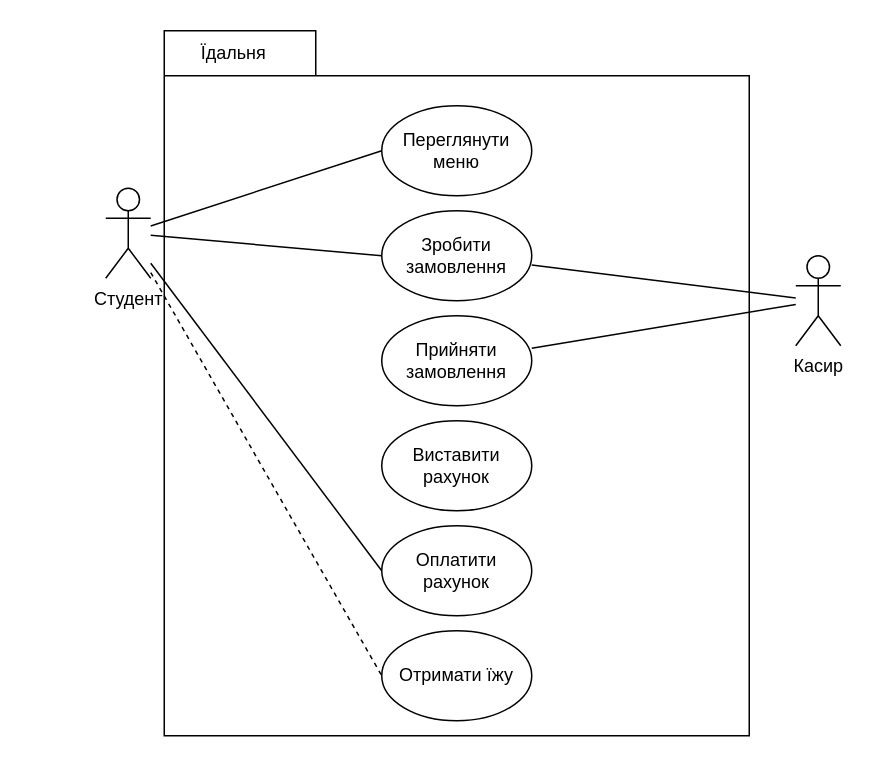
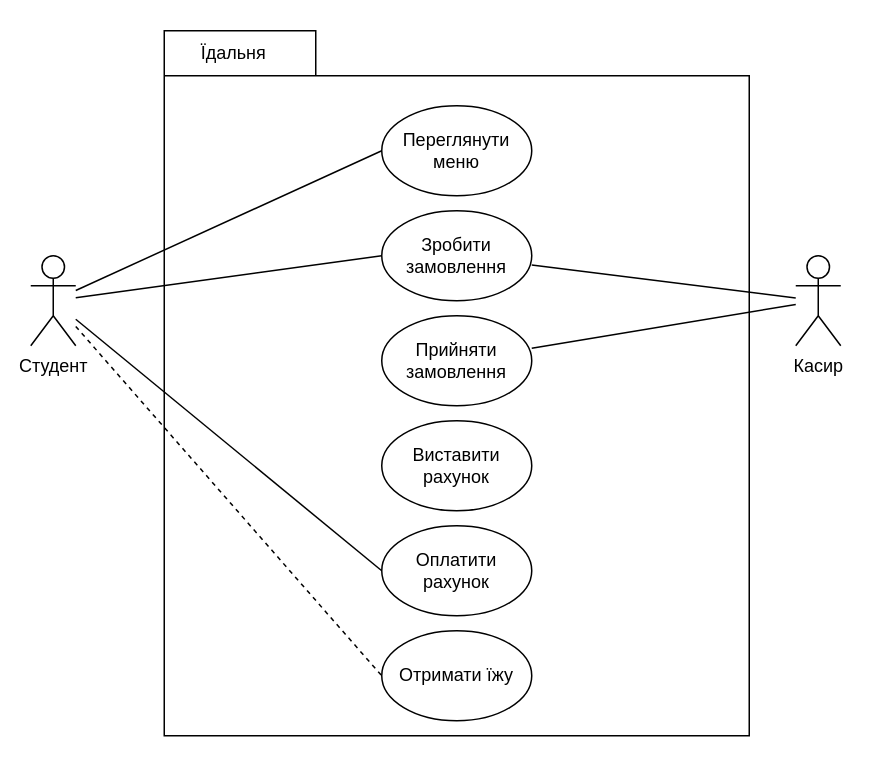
  <mxCell id="0" />
  <mxCell id="1" parent="0" />
  <mxCell id="2" value="" style="shape=folder;fontStyle=1;spacingTop=10;tabWidth=101;tabHeight=30;tabPosition=left;html=1;whiteSpace=wrap;" vertex="1" parent="1"><mxGeometry x="109" y="20" width="390" height="470" as="geometry" /></mxCell>
  <mxCell id="3" value="Їдальня" style="text;html=1;align=center;verticalAlign=middle;resizable=0;points=[];autosize=1;strokeColor=none;fillColor=none;" vertex="1" parent="1"><mxGeometry x="120" y="20" width="70" height="30" as="geometry" /></mxCell>
- <mxCell id="4" value="Студент" style="shape=umlActor;verticalLabelPosition=bottom;verticalAlign=top;html=1;" vertex="1" parent="1"><mxGeometry x="70" y="125" width="30" height="60" as="geometry" /></mxCell>
+ <mxCell id="4" value="Студент" style="shape=umlActor;verticalLabelPosition=bottom;verticalAlign=top;html=1;" vertex="1" parent="1"><mxGeometry x="20" y="170" width="30" height="60" as="geometry" /></mxCell>
  <mxCell id="5" style="rounded=0;orthogonalLoop=1;jettySize=auto;html=1;endArrow=none;endFill=0;" edge="1" parent="1" source="6" target="9"><mxGeometry relative="1" as="geometry" /></mxCell>
  <mxCell id="6" value="Касир" style="shape=umlActor;verticalLabelPosition=bottom;verticalAlign=top;html=1;" vertex="1" parent="1"><mxGeometry x="530" y="170" width="30" height="60" as="geometry" /></mxCell>
  <mxCell id="7" value="Переглянути меню" style="strokeWidth=1;html=1;shape=mxgraph.flowchart.start_1;whiteSpace=wrap;" vertex="1" parent="1"><mxGeometry x="254" y="70" width="100" height="60" as="geometry" /></mxCell>
  <mxCell id="8" value="Зробити замовлення" style="strokeWidth=1;html=1;shape=mxgraph.flowchart.start_1;whiteSpace=wrap;" vertex="1" parent="1"><mxGeometry x="254" y="140" width="100" height="60" as="geometry" /></mxCell>
  <mxCell id="9" value="Прийняти замовлення" style="strokeWidth=1;html=1;shape=mxgraph.flowchart.start_1;whiteSpace=wrap;" vertex="1" parent="1"><mxGeometry x="254" y="210" width="100" height="60" as="geometry" /></mxCell>
  <mxCell id="10" value="Виставити рахунок" style="strokeWidth=1;html=1;shape=mxgraph.flowchart.start_1;whiteSpace=wrap;" vertex="1" parent="1"><mxGeometry x="254" y="280" width="100" height="60" as="geometry" /></mxCell>
  <mxCell id="11" value="Оплатити рахунок" style="strokeWidth=1;html=1;shape=mxgraph.flowchart.start_1;whiteSpace=wrap;" vertex="1" parent="1"><mxGeometry x="254" y="350" width="100" height="60" as="geometry" /></mxCell>
  <mxCell id="12" value="Отримати їжу" style="strokeWidth=1;html=1;shape=mxgraph.flowchart.start_1;whiteSpace=wrap;" vertex="1" parent="1"><mxGeometry x="254" y="420" width="100" height="60" as="geometry" /></mxCell>
  <mxCell id="13" style="rounded=0;orthogonalLoop=1;jettySize=auto;html=1;entryX=0;entryY=0.5;entryDx=0;entryDy=0;entryPerimeter=0;endArrow=none;endFill=0;dashed=1;" edge="1" parent="1" source="4" target="12"><mxGeometry relative="1" as="geometry" /></mxCell>
  <mxCell id="14" style="rounded=0;orthogonalLoop=1;jettySize=auto;html=1;entryX=0;entryY=0.5;entryDx=0;entryDy=0;entryPerimeter=0;endArrow=none;endFill=0;" edge="1" parent="1" source="4" target="11"><mxGeometry relative="1" as="geometry" /></mxCell>
  <mxCell id="15" style="rounded=0;orthogonalLoop=1;jettySize=auto;html=1;entryX=0;entryY=0.5;entryDx=0;entryDy=0;entryPerimeter=0;endArrow=none;endFill=0;" edge="1" parent="1" source="4" target="8"><mxGeometry relative="1" as="geometry" /></mxCell>
  <mxCell id="16" style="rounded=0;orthogonalLoop=1;jettySize=auto;html=1;entryX=0;entryY=0.5;entryDx=0;entryDy=0;entryPerimeter=0;endArrow=none;endFill=0;" edge="1" parent="1" source="4" target="7"><mxGeometry relative="1" as="geometry" /></mxCell>
  <mxCell id="17" style="rounded=0;orthogonalLoop=1;jettySize=auto;html=1;endArrow=none;endFill=0;" edge="1" parent="1" source="6" target="8"><mxGeometry relative="1" as="geometry" /></mxCell>
